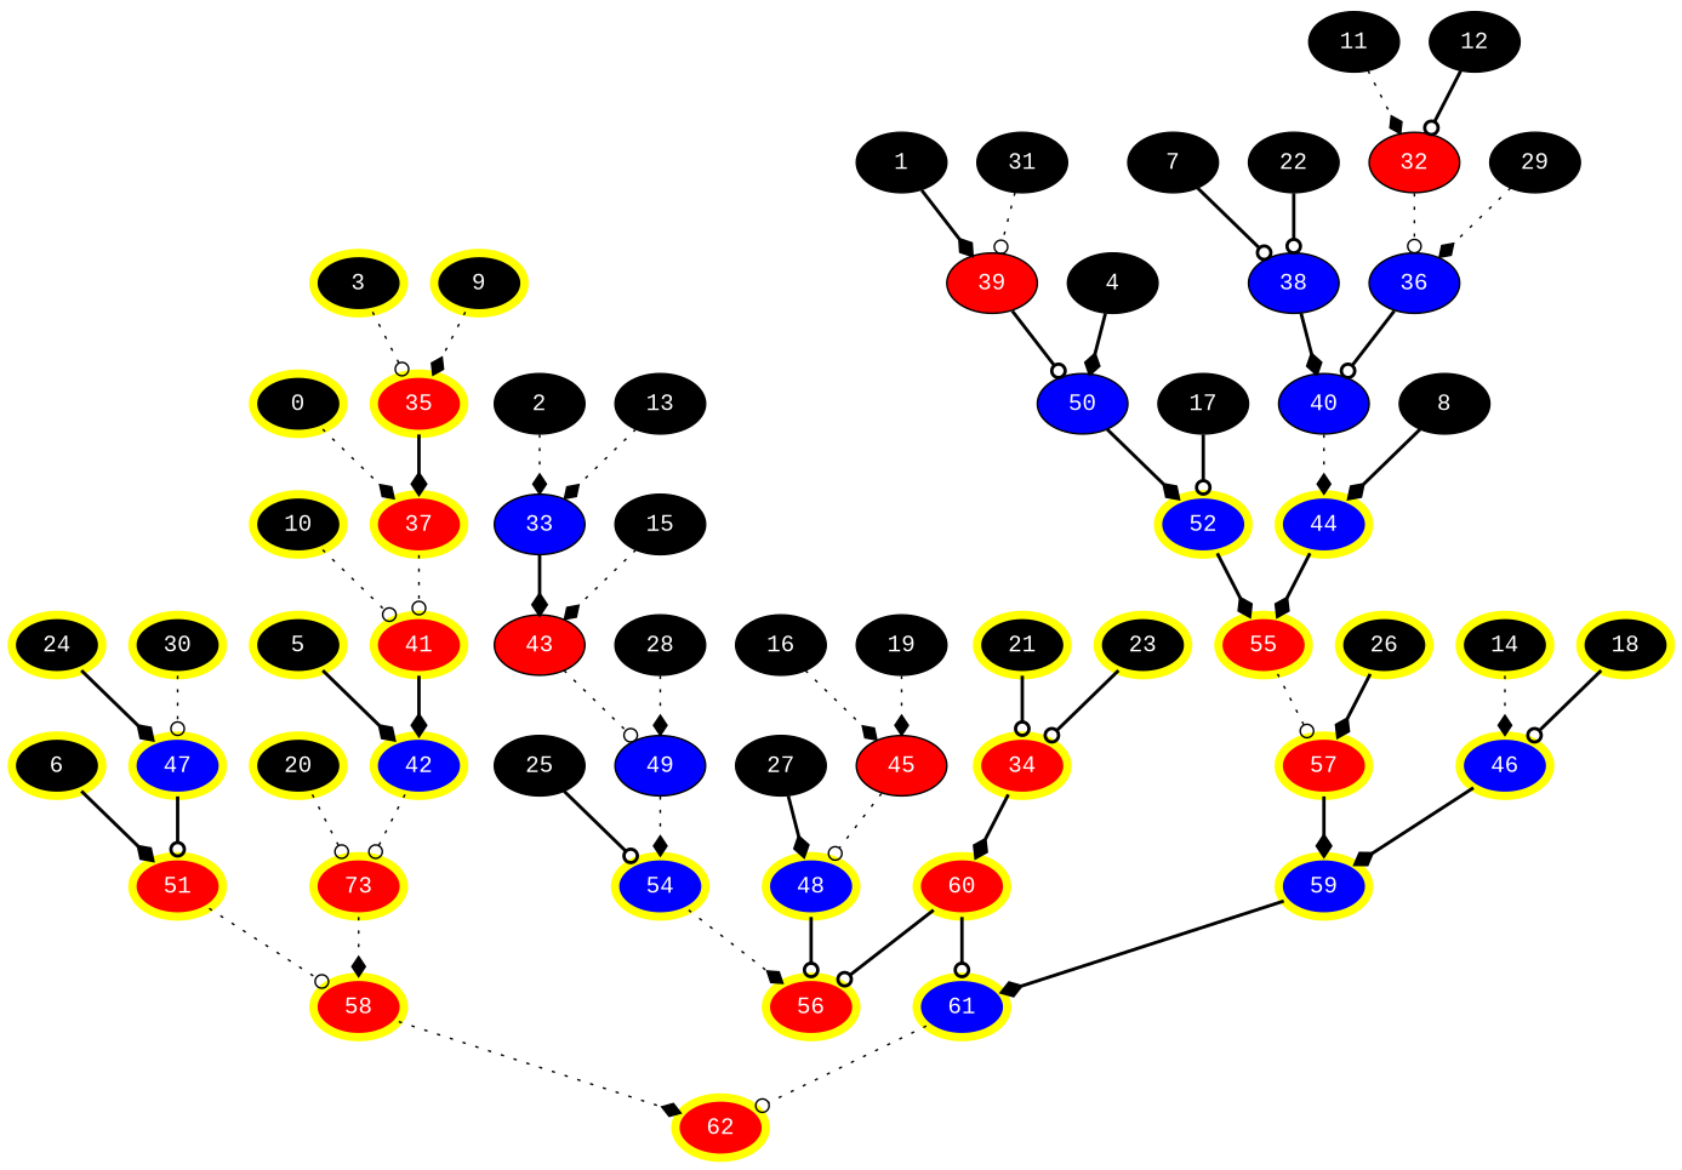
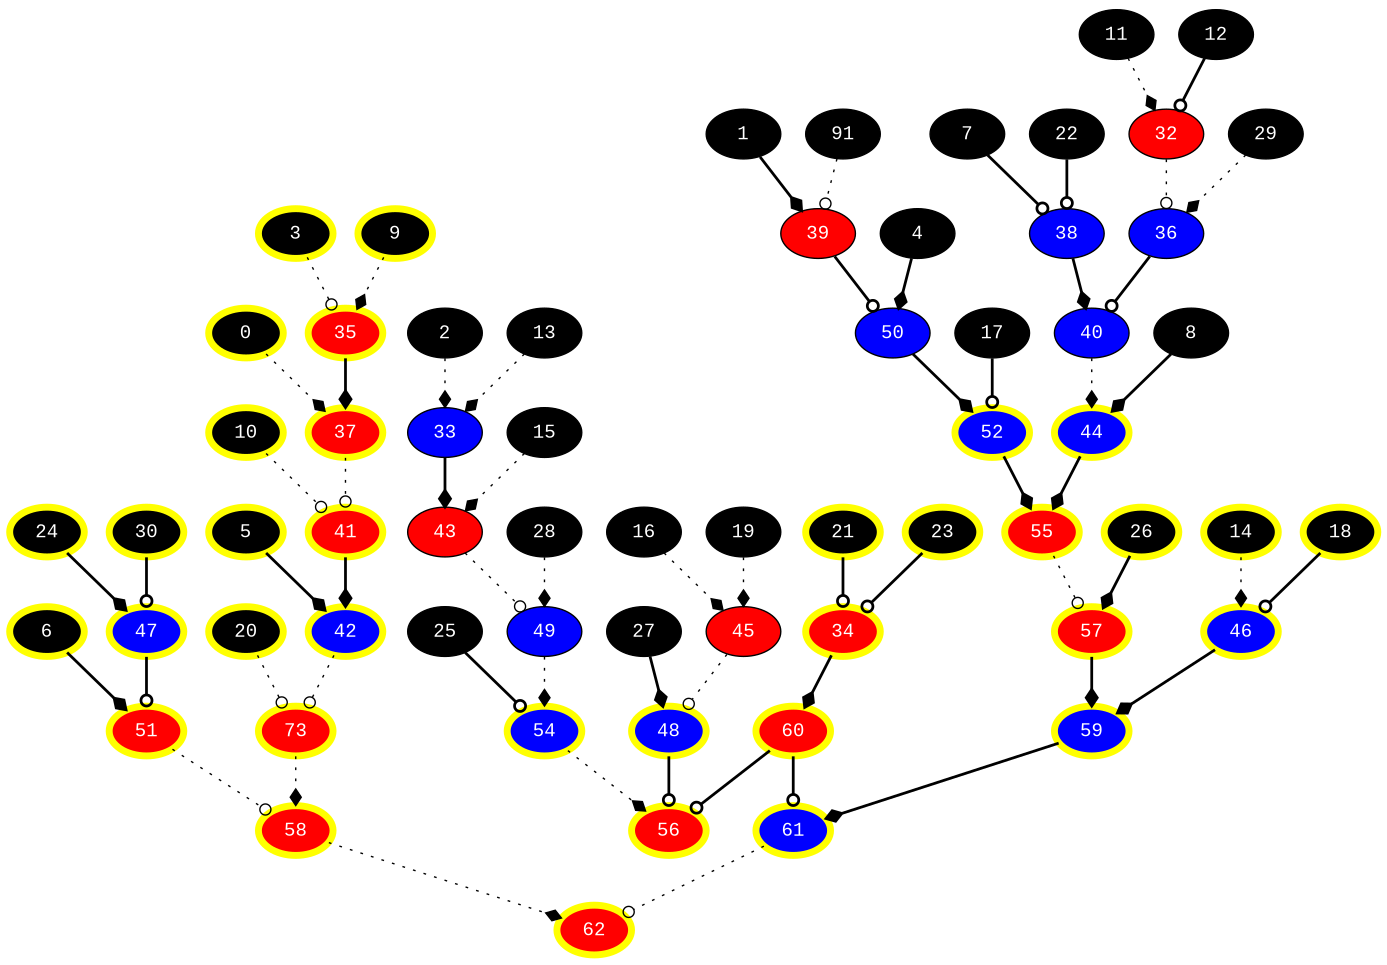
  digraph {
    fontname="Liberation Mono"
    node [color=yellow fillcolor=black fontcolor=white fontname="Liberation Mono" penwidth=5 style=filled]
    edge [arrowhead=diamond fontname="Liberation Mono" style=bold]
    37 [fillcolor=red]
    0
    41 [fillcolor=red]
    1 [color="" penwidth=""]
    39 [fillcolor=red color="" penwidth=""]
    50 [fillcolor=blue color="" penwidth=""]
    2 [color="" penwidth=""]
    33 [fillcolor=blue color="" penwidth=""]
    43 [fillcolor=red color="" penwidth=""]
    35 [fillcolor=red]
    3
    4 [color="" penwidth=""]
    52 [fillcolor=blue]
    42 [fillcolor=blue]
    5
    n16 [fillcolor=red label=73]
    51 [fillcolor=red]
    6
    58 [fillcolor=red]
    7 [color="" penwidth=""]
    38 [fillcolor=blue color="" penwidth=""]
    40 [fillcolor=blue color="" penwidth=""]
    8 [color="" penwidth=""]
    44 [fillcolor=blue]
    55 [fillcolor=red]
    9
    10
    11 [color="" penwidth=""]
    32 [fillcolor=red color="" penwidth=""]
    36 [fillcolor=blue color="" penwidth=""]
    12 [color="" penwidth=""]
    13 [color="" penwidth=""]
    46 [fillcolor=blue]
    14
    59 [fillcolor=blue]
    15 [color="" penwidth=""]
    49 [fillcolor=blue color="" penwidth=""]
    16 [color="" penwidth=""]
    45 [fillcolor=red color="" penwidth=""]
    48 [fillcolor=blue]
    17 [color="" penwidth=""]
    18
    19 [color="" penwidth=""]
    20
    34 [fillcolor=red]
    21
    60 [fillcolor=red]
    22 [color="" penwidth=""]
    23
    47 [fillcolor=blue]
    24
    25 [color="" penwidth=""]
    54 [fillcolor=blue]
    56 [fillcolor=red]
    57 [fillcolor=red]
    26
    27 [color="" penwidth=""]
    28 [color="" penwidth=""]
    29 [color="" penwidth=""]
    30
-   31 [color="" penwidth=""]
+   31 [label=91 color="" penwidth=""]
    61 [fillcolor=blue]
    62 [fillcolor=red]
    37 -> 41 [arrowhead=odot style=dotted]
    0 -> 37 [style=dotted]
    41 -> 42
    1 -> 39
    39 -> 50 [arrowhead=odot]
    50 -> 52
    2 -> 33 [style=dotted]
    33 -> 43
    43 -> 49 [arrowhead=odot style=dotted]
    35 -> 37
    3 -> 35 [arrowhead=odot style=dotted]
    4 -> 50
    52 -> 55
    42 -> n16 [arrowhead=odot style=dotted]
    5 -> 42
    n16 -> 58 [style=dotted]
    51 -> 58 [arrowhead=odot style=dotted]
    6 -> 51
    58 -> 62 [style=dotted]
    7 -> 38 [arrowhead=odot]
    38 -> 40
    40 -> 44 [style=dotted]
    8 -> 44
    44 -> 55
    55 -> 57 [arrowhead=odot style=dotted]
    9 -> 35 [style=dotted]
    10 -> 41 [arrowhead=odot style=dotted]
    11 -> 32 [style=dotted]
    32 -> 36 [arrowhead=odot style=dotted]
    36 -> 40 [arrowhead=odot]
    12 -> 32 [arrowhead=odot]
    13 -> 33 [style=dotted]
    46 -> 59
    14 -> 46 [style=dotted]
    59 -> 61
    15 -> 43 [style=dotted]
    49 -> 54 [style=dotted]
    16 -> 45 [style=dotted]
    45 -> 48 [arrowhead=odot style=dotted]
    48 -> 56 [arrowhead=odot]
    17 -> 52 [arrowhead=odot]
    18 -> 46 [arrowhead=odot]
    19 -> 45 [style=dotted]
    20 -> n16 [arrowhead=odot style=dotted]
    34 -> 60
    21 -> 34 [arrowhead=odot]
    60 -> 56 [arrowhead=odot]
    60 -> 61 [arrowhead=odot]
    22 -> 38 [arrowhead=odot]
    23 -> 34 [arrowhead=odot]
    47 -> 51 [arrowhead=odot]
    24 -> 47
    25 -> 54 [arrowhead=odot]
    54 -> 56 [style=dotted]
    57 -> 59
    26 -> 57
    27 -> 48
    28 -> 49 [style=dotted]
    29 -> 36 [style=dotted]
-   30 -> 47 [arrowhead=odot style=dotted]
+   30 -> 47 [arrowhead=odot]
    31 -> 39 [arrowhead=odot style=dotted]
    61 -> 62 [arrowhead=odot style=dotted]
  }
